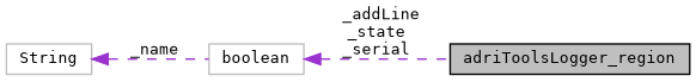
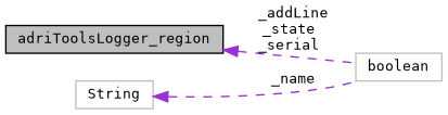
  digraph {
    fontname="DejaVu Sans Mono"
    rankdir=LR
    node [color=grey75 fillcolor=white fontname="DejaVu Sans Mono" fontsize=10 shape=record style=filled]
    edge [color=darkorchid3 dir=back fontname="DejaVu Sans Mono" fontsize=10 labelfontname=Helvetica labelfontsize=10 style=dashed]
    n1 [color=black fillcolor=grey75 fontcolor=black height=0.2 label=adriToolsLogger_region width=0.4]
    n2 [height=0.2 label=String width=0.4]
    n3 [height=0.2 label=boolean width=0.4]
    n2 -> n3 [label=" _name"]
-   n3 -> n1 [label=" _addLine\n_state\n_serial"]
+   n1 -> n3 [label=" _addLine\n_state\n_serial"]
  }
